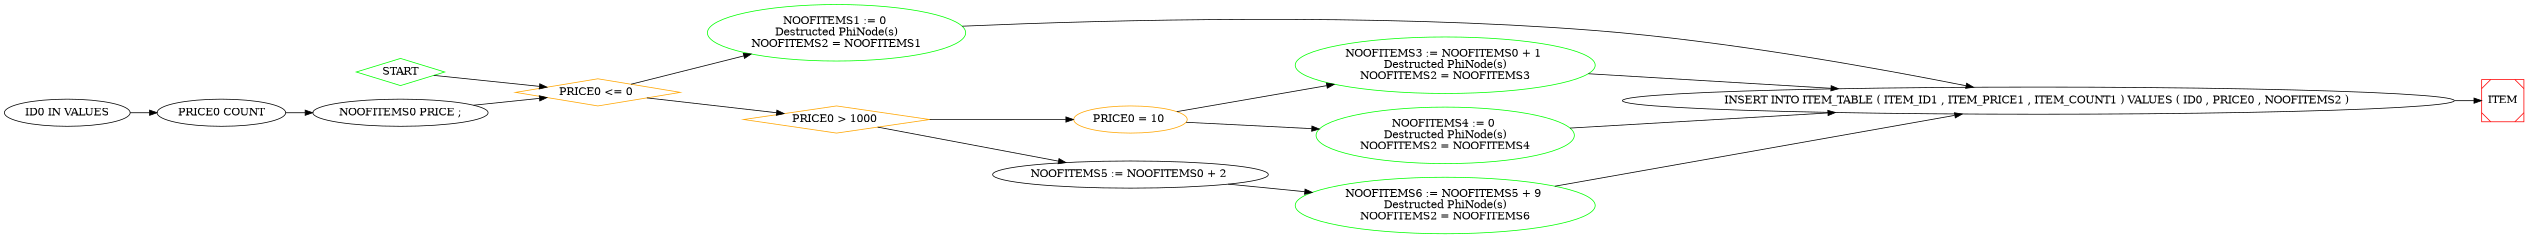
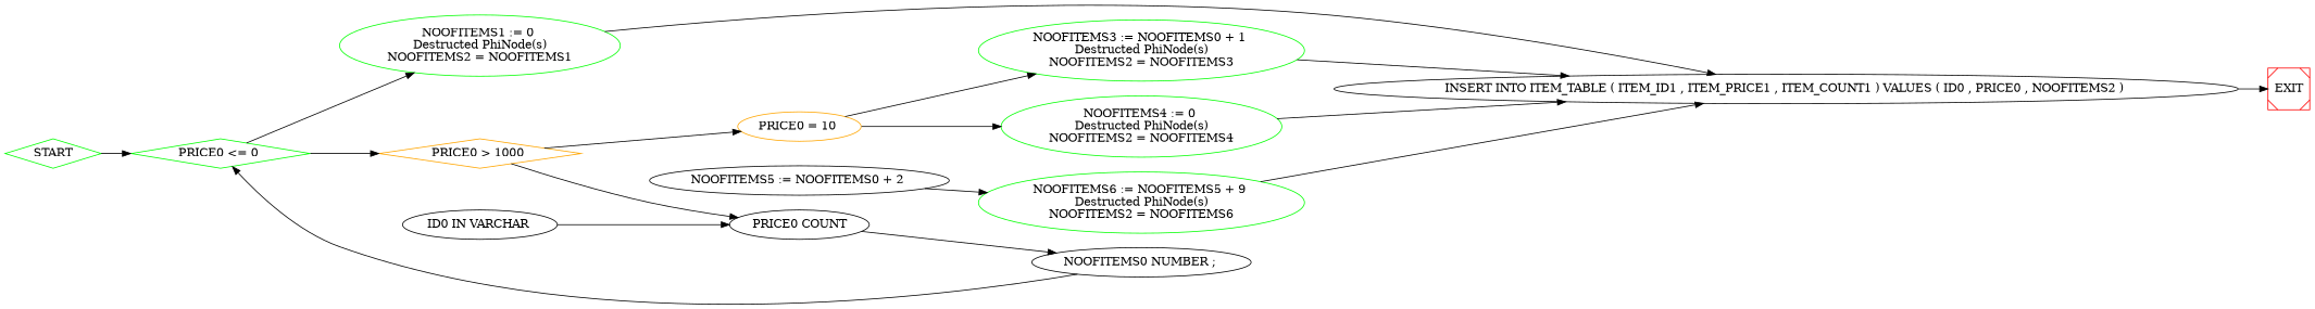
  digraph {
    fontname="DejaVu Serif"
    rankdir=LR
    node [fontname="DejaVu Serif"]
    edge [fontname="DejaVu Serif"]
    n1 [color=green label=START shape=diamond]
-   n2 [color=orange label="PRICE0 <= 0 " shape=diamond]
-   n3 [label="ID0 IN VALUES"]
+   n2 [color=green label="PRICE0 <= 0 " shape=diamond]
+   n3 [label="ID0 IN VARCHAR "]
    n4 [label="PRICE0 COUNT"]
-   n5 [label="NOOFITEMS0 PRICE ;"]
+   n5 [label="NOOFITEMS0 NUMBER ; "]
    n6 [color=green label="NOOFITEMS1 := 0 \nDestructed PhiNode(s)\nNOOFITEMS2 = NOOFITEMS1"]
    n7 [color=orange label="PRICE0 > 1000 " shape=diamond]
    n8 [label="INSERT INTO ITEM_TABLE ( ITEM_ID1 , ITEM_PRICE1 , ITEM_COUNT1 ) VALUES ( ID0 , PRICE0 , NOOFITEMS2 ) "]
    n9 [color=orange label="PRICE0 = 10 " shape=ellipse]
    n10 [label="NOOFITEMS5 := NOOFITEMS0 + 2 "]
-   EXIT [color=red shape=Msquare label=ITEM]
+   EXIT [color=red shape=Msquare]
    n12 [color=green label="NOOFITEMS3 := NOOFITEMS0 + 1 \nDestructed PhiNode(s)\nNOOFITEMS2 = NOOFITEMS3"]
    n13 [color=green label="NOOFITEMS4 := 0 \nDestructed PhiNode(s)\nNOOFITEMS2 = NOOFITEMS4"]
    n14 [color=green label="NOOFITEMS6 := NOOFITEMS5 + 9 \nDestructed PhiNode(s)\nNOOFITEMS2 = NOOFITEMS6"]
    n1 -> n2
    n2 -> n6
    n2 -> n7
    n3 -> n4
    n4 -> n5
    n5 -> n2
    n6 -> n8
    n7 -> n9
-   n7 -> n10
+   n7 -> n4
    n8 -> EXIT
    n9 -> n12
    n9 -> n13
    n10 -> n14
    n12 -> n8
    n13 -> n8
    n14 -> n8
  }
